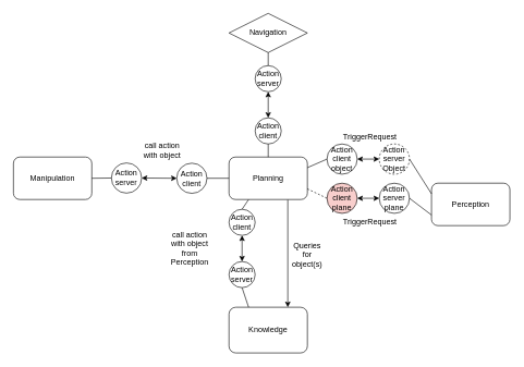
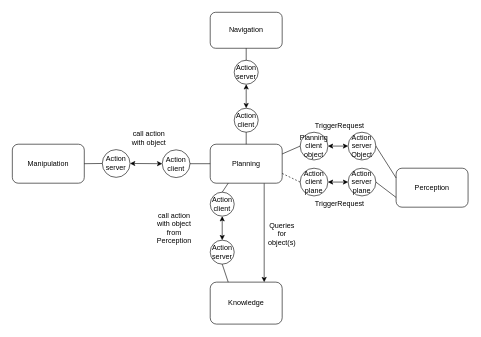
  <mxCell id="0" />
  <mxCell id="1" parent="0" />
  <mxCell id="2" style="edgeStyle=orthogonalEdgeStyle;rounded=0;orthogonalLoop=1;jettySize=auto;html=1;exitX=0.75;exitY=1;exitDx=0;exitDy=0;entryX=0.75;entryY=0;entryDx=0;entryDy=0;" edge="1" parent="1" source="3" target="5"><mxGeometry relative="1" as="geometry" /></mxCell>
  <mxCell id="3" value="Planning" style="rounded=1;whiteSpace=wrap;html=1;" vertex="1" parent="1"><mxGeometry x="350" y="240" width="120" height="65" as="geometry" /></mxCell>
  <mxCell id="4" value="Perception" style="rounded=1;whiteSpace=wrap;html=1;" vertex="1" parent="1"><mxGeometry x="660" y="280" width="120" height="65" as="geometry" /></mxCell>
  <mxCell id="5" value="Knowledge" style="rounded=1;whiteSpace=wrap;html=1;" vertex="1" parent="1"><mxGeometry x="350" y="470" width="120" height="70" as="geometry" /></mxCell>
  <mxCell id="6" value="Manipulation" style="rounded=1;whiteSpace=wrap;html=1;" vertex="1" parent="1"><mxGeometry x="20" y="240" width="120" height="65" as="geometry" /></mxCell>
- <mxCell id="7" value="Navigation" style="rhombus;whiteSpace=wrap;html=1;" vertex="1" parent="1"><mxGeometry x="350" y="20" width="120" height="60" as="geometry" /></mxCell>
+ <mxCell id="7" value="Navigation" style="rounded=1;whiteSpace=wrap;html=1;" vertex="1" parent="1"><mxGeometry x="350" y="20" width="120" height="60" as="geometry" /></mxCell>
  <mxCell id="8" value="Action&lt;br&gt;server" style="ellipse;whiteSpace=wrap;html=1;aspect=fixed;" vertex="1" parent="1"><mxGeometry x="170" y="249" width="46.25" height="46.25" as="geometry" /></mxCell>
  <mxCell id="9" value="Action&lt;br&gt;client" style="ellipse;whiteSpace=wrap;html=1;aspect=fixed;" vertex="1" parent="1"><mxGeometry x="270" y="249.38" width="46.25" height="46.25" as="geometry" /></mxCell>
  <mxCell id="10" value="" style="endArrow=classic;startArrow=classic;html=1;exitX=1;exitY=0.5;exitDx=0;exitDy=0;entryX=0;entryY=0.5;entryDx=0;entryDy=0;" edge="1" parent="1" source="8" target="9"><mxGeometry width="50" height="50" relative="1" as="geometry"><mxPoint x="140" y="350" as="sourcePoint" /><mxPoint x="190" y="300" as="targetPoint" /><Array as="points" /></mxGeometry></mxCell>
  <mxCell id="11" value="" style="endArrow=none;html=1;entryX=0;entryY=0.5;entryDx=0;entryDy=0;exitX=1;exitY=0.5;exitDx=0;exitDy=0;" edge="1" parent="1" source="6" target="8"><mxGeometry width="50" height="50" relative="1" as="geometry"><mxPoint x="150" y="340" as="sourcePoint" /><mxPoint x="200" y="290" as="targetPoint" /></mxGeometry></mxCell>
  <mxCell id="12" value="" style="endArrow=none;html=1;exitX=1;exitY=0.5;exitDx=0;exitDy=0;entryX=0;entryY=0.5;entryDx=0;entryDy=0;" edge="1" parent="1" source="9" target="3"><mxGeometry width="50" height="50" relative="1" as="geometry"><mxPoint x="300" y="360" as="sourcePoint" /><mxPoint x="350" y="310" as="targetPoint" /><Array as="points" /></mxGeometry></mxCell>
  <mxCell id="13" value="Action&lt;br&gt;server" style="ellipse;whiteSpace=wrap;html=1;aspect=fixed;direction=south;" vertex="1" parent="1"><mxGeometry x="350" y="400" width="40" height="40" as="geometry" /></mxCell>
  <mxCell id="14" value="" style="endArrow=classic;startArrow=classic;html=1;entryX=0.5;entryY=1;entryDx=0;entryDy=0;" edge="1" source="13" parent="1" target="15"><mxGeometry width="50" height="50" relative="1" as="geometry"><mxPoint x="325" y="490.62" as="sourcePoint" /><mxPoint x="455" y="413.125" as="targetPoint" /><Array as="points" /></mxGeometry></mxCell>
  <mxCell id="15" value="Action&lt;br&gt;client" style="ellipse;whiteSpace=wrap;html=1;aspect=fixed;" vertex="1" parent="1"><mxGeometry x="350" y="320" width="40" height="40" as="geometry" /></mxCell>
  <mxCell id="16" value="" style="endArrow=none;html=1;exitX=0.25;exitY=1;exitDx=0;exitDy=0;entryX=0.5;entryY=0;entryDx=0;entryDy=0;" edge="1" parent="1" source="3" target="15"><mxGeometry width="50" height="50" relative="1" as="geometry"><mxPoint x="326.25" y="282.505" as="sourcePoint" /><mxPoint x="360" y="282.5" as="targetPoint" /><Array as="points" /></mxGeometry></mxCell>
  <mxCell id="17" value="" style="endArrow=none;html=1;entryX=1;entryY=0.5;entryDx=0;entryDy=0;exitX=0.25;exitY=0;exitDx=0;exitDy=0;" edge="1" parent="1" source="5" target="13"><mxGeometry width="50" height="50" relative="1" as="geometry"><mxPoint x="270" y="470" as="sourcePoint" /><mxPoint x="320" y="420" as="targetPoint" /></mxGeometry></mxCell>
- <mxCell id="18" value="Action&lt;br&gt;&lt;div&gt;client&lt;br&gt;object&lt;br&gt;&lt;/div&gt;" style="ellipse;whiteSpace=wrap;html=1;aspect=fixed;" vertex="1" parent="1"><mxGeometry x="500" y="220" width="46.25" height="46.25" as="geometry" /></mxCell>
- <mxCell id="19" value="Action&lt;br&gt;server&lt;br&gt;Object" style="ellipse;whiteSpace=wrap;html=1;aspect=fixed;dashed=1;" vertex="1" parent="1"><mxGeometry x="580" y="220" width="46.25" height="46.25" as="geometry" /></mxCell>
+ <mxCell id="18" value="Planning&lt;br&gt;&lt;div&gt;client&lt;br&gt;object&lt;br&gt;&lt;/div&gt;" style="ellipse;whiteSpace=wrap;html=1;aspect=fixed;" vertex="1" parent="1"><mxGeometry x="500" y="220" width="46.25" height="46.25" as="geometry" /></mxCell>
+ <mxCell id="19" value="Action&lt;br&gt;server&lt;br&gt;Object" style="ellipse;whiteSpace=wrap;html=1;aspect=fixed;" vertex="1" parent="1"><mxGeometry x="580" y="220" width="46.25" height="46.25" as="geometry" /></mxCell>
  <mxCell id="20" value="" style="endArrow=none;html=1;exitX=1;exitY=0.25;exitDx=0;exitDy=0;entryX=0;entryY=0.5;entryDx=0;entryDy=0;" edge="1" parent="1" source="3" target="18"><mxGeometry width="50" height="50" relative="1" as="geometry"><mxPoint x="520" y="390" as="sourcePoint" /><mxPoint x="570" y="340" as="targetPoint" /></mxGeometry></mxCell>
  <mxCell id="21" value="" style="endArrow=none;html=1;entryX=0;entryY=0.25;entryDx=0;entryDy=0;exitX=1;exitY=0.5;exitDx=0;exitDy=0;" edge="1" parent="1" source="19" target="4"><mxGeometry width="50" height="50" relative="1" as="geometry"><mxPoint x="600" y="370" as="sourcePoint" /><mxPoint x="650" y="320" as="targetPoint" /></mxGeometry></mxCell>
  <mxCell id="22" value="" style="endArrow=classic;startArrow=classic;html=1;entryX=0;entryY=0.5;entryDx=0;entryDy=0;exitX=1;exitY=0.5;exitDx=0;exitDy=0;" edge="1" parent="1" source="18" target="19"><mxGeometry width="50" height="50" relative="1" as="geometry"><mxPoint x="520" y="340" as="sourcePoint" /><mxPoint x="570" y="290" as="targetPoint" /></mxGeometry></mxCell>
- <mxCell id="23" value="Action&lt;br&gt;&lt;div&gt;client&lt;/div&gt;&lt;div&gt;plane&lt;br&gt;&lt;/div&gt;" style="ellipse;whiteSpace=wrap;html=1;aspect=fixed;fillColor=#f8cecc;" vertex="1" parent="1"><mxGeometry x="500" y="280" width="46.25" height="46.25" as="geometry" /></mxCell>
+ <mxCell id="23" value="Action&lt;br&gt;&lt;div&gt;client&lt;/div&gt;&lt;div&gt;plane&lt;br&gt;&lt;/div&gt;" style="ellipse;whiteSpace=wrap;html=1;aspect=fixed;" vertex="1" parent="1"><mxGeometry x="500" y="280" width="46.25" height="46.25" as="geometry" /></mxCell>
  <mxCell id="24" value="Action&lt;br&gt;server&lt;br&gt;plane" style="ellipse;whiteSpace=wrap;html=1;aspect=fixed;" vertex="1" parent="1"><mxGeometry x="580" y="280" width="46.25" height="46.25" as="geometry" /></mxCell>
  <mxCell id="25" value="" style="endArrow=none;html=1;exitX=1;exitY=0.75;exitDx=0;exitDy=0;entryX=0;entryY=0.5;entryDx=0;entryDy=0;dashed=1;" edge="1" parent="1" source="3" target="23"><mxGeometry width="50" height="50" relative="1" as="geometry"><mxPoint x="520" y="410" as="sourcePoint" /><mxPoint x="570" y="360" as="targetPoint" /></mxGeometry></mxCell>
  <mxCell id="26" value="" style="endArrow=none;html=1;entryX=0;entryY=0.75;entryDx=0;entryDy=0;exitX=1;exitY=0.5;exitDx=0;exitDy=0;" edge="1" parent="1" source="24" target="4"><mxGeometry width="50" height="50" relative="1" as="geometry"><mxPoint x="580" y="400" as="sourcePoint" /><mxPoint x="630" y="350" as="targetPoint" /></mxGeometry></mxCell>
  <mxCell id="27" value="" style="endArrow=classic;startArrow=classic;html=1;exitX=1;exitY=0.5;exitDx=0;exitDy=0;entryX=0;entryY=0.5;entryDx=0;entryDy=0;" edge="1" parent="1" source="23" target="24"><mxGeometry width="50" height="50" relative="1" as="geometry"><mxPoint x="550" y="430" as="sourcePoint" /><mxPoint x="600" y="380" as="targetPoint" /></mxGeometry></mxCell>
  <mxCell id="28" value="Action&lt;br&gt;client" style="ellipse;whiteSpace=wrap;html=1;aspect=fixed;" vertex="1" parent="1"><mxGeometry x="390" y="180" width="40" height="40" as="geometry" /></mxCell>
  <mxCell id="29" value="Action&lt;br&gt;server" style="ellipse;whiteSpace=wrap;html=1;aspect=fixed;direction=south;" vertex="1" parent="1"><mxGeometry x="390" y="100" width="40" height="40" as="geometry" /></mxCell>
  <mxCell id="30" value="" style="endArrow=none;html=1;exitX=0.5;exitY=0;exitDx=0;exitDy=0;entryX=0.5;entryY=1;entryDx=0;entryDy=0;" edge="1" parent="1" source="3" target="28"><mxGeometry width="50" height="50" relative="1" as="geometry"><mxPoint x="330" y="200" as="sourcePoint" /><mxPoint x="380" y="150" as="targetPoint" /></mxGeometry></mxCell>
  <mxCell id="31" value="" style="endArrow=none;html=1;entryX=0.5;entryY=1;entryDx=0;entryDy=0;exitX=0;exitY=0.5;exitDx=0;exitDy=0;" edge="1" parent="1" source="29" target="7"><mxGeometry width="50" height="50" relative="1" as="geometry"><mxPoint x="330" y="170" as="sourcePoint" /><mxPoint x="380" y="120" as="targetPoint" /></mxGeometry></mxCell>
  <mxCell id="32" value="" style="endArrow=classic;startArrow=classic;html=1;entryX=1;entryY=0.5;entryDx=0;entryDy=0;exitX=0.5;exitY=0;exitDx=0;exitDy=0;" edge="1" parent="1" source="28" target="29"><mxGeometry width="50" height="50" relative="1" as="geometry"><mxPoint x="320" y="190" as="sourcePoint" /><mxPoint x="370" y="140" as="targetPoint" /></mxGeometry></mxCell>
  <mxCell id="33" value="call action with object" style="text;html=1;strokeColor=none;fillColor=none;align=center;verticalAlign=middle;whiteSpace=wrap;rounded=0;" vertex="1" parent="1"><mxGeometry x="216.25" y="220" width="63.75" height="20" as="geometry" /></mxCell>
  <mxCell id="34" value="TriggerRequest" style="text;html=1;strokeColor=none;fillColor=none;align=center;verticalAlign=middle;whiteSpace=wrap;rounded=0;" vertex="1" parent="1"><mxGeometry x="546.25" y="200" width="40" height="20" as="geometry" /></mxCell>
  <mxCell id="35" value="TriggerRequest" style="text;html=1;strokeColor=none;fillColor=none;align=center;verticalAlign=middle;whiteSpace=wrap;rounded=0;" vertex="1" parent="1"><mxGeometry x="546.25" y="330" width="40" height="20" as="geometry" /></mxCell>
  <mxCell id="36" value="call action with object from Perception" style="text;html=1;strokeColor=none;fillColor=none;align=center;verticalAlign=middle;whiteSpace=wrap;rounded=0;" vertex="1" parent="1"><mxGeometry x="260" y="370" width="60" height="20" as="geometry" /></mxCell>
  <mxCell id="37" value="Queries for object(s) " style="text;html=1;strokeColor=none;fillColor=none;align=center;verticalAlign=middle;whiteSpace=wrap;rounded=0;" vertex="1" parent="1"><mxGeometry x="450" y="380" width="40" height="20" as="geometry" /></mxCell>
